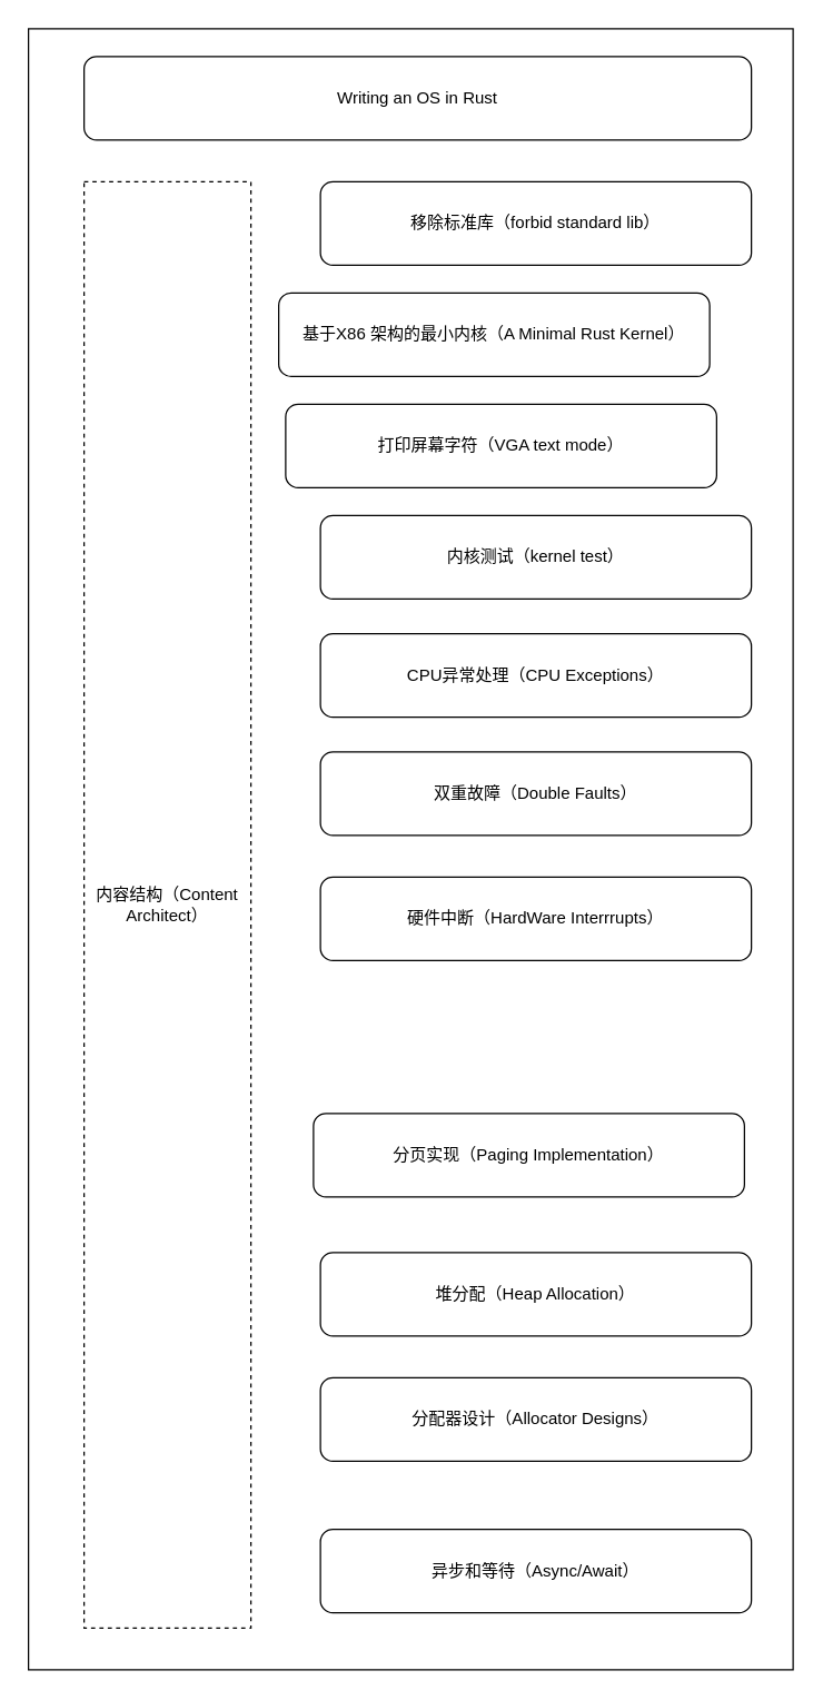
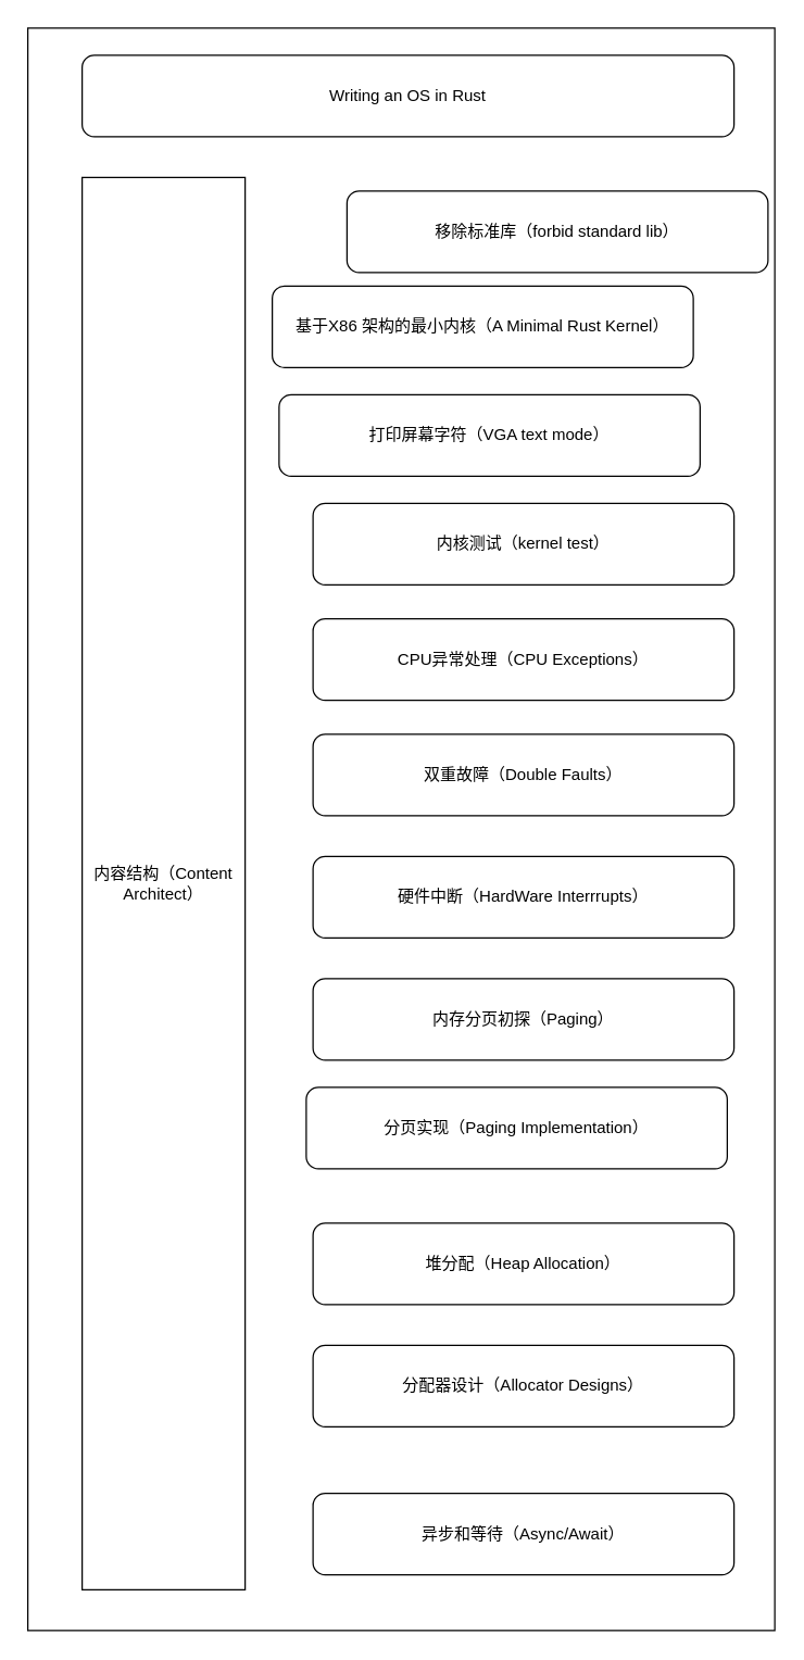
  <mxCell id="0" />
  <mxCell id="1" parent="0" />
  <mxCell id="2" value="" style="rounded=0;whiteSpace=wrap;html=1;" vertex="1" parent="1"><mxGeometry x="20" y="20" width="550" height="1180" as="geometry" /></mxCell>
  <mxCell id="3" value="Writing an OS in Rust" style="rounded=1;whiteSpace=wrap;html=1;" vertex="1" parent="1"><mxGeometry x="60" y="40" width="480" height="60" as="geometry" /></mxCell>
- <mxCell id="4" value="移除标准库（forbid standard lib）" style="rounded=1;whiteSpace=wrap;html=1;" vertex="1" parent="1"><mxGeometry x="230" y="130" width="310" height="60" as="geometry" /></mxCell>
- <mxCell id="5" value="内容结构（Content Architect）" style="rounded=0;whiteSpace=wrap;html=1;dashed=1;" vertex="1" parent="1"><mxGeometry x="60" y="130" width="120" height="1040" as="geometry" /></mxCell>
+ <mxCell id="4" value="移除标准库（forbid standard lib）" style="rounded=1;whiteSpace=wrap;html=1;" vertex="1" parent="1"><mxGeometry x="255" y="140" width="310" height="60" as="geometry" /></mxCell>
+ <mxCell id="5" value="内容结构（Content Architect）" style="rounded=0;whiteSpace=wrap;html=1;" vertex="1" parent="1"><mxGeometry x="60" y="130" width="120" height="1040" as="geometry" /></mxCell>
  <mxCell id="6" value="基于X86 架构的最小内核（A Minimal Rust Kernel）" style="rounded=1;whiteSpace=wrap;html=1;" vertex="1" parent="1"><mxGeometry x="200" y="210" width="310" height="60" as="geometry" /></mxCell>
  <mxCell id="7" value="打印屏幕字符（VGA text mode）" style="rounded=1;whiteSpace=wrap;html=1;" vertex="1" parent="1"><mxGeometry x="205" y="290" width="310" height="60" as="geometry" /></mxCell>
  <mxCell id="8" value="内核测试（kernel test）" style="rounded=1;whiteSpace=wrap;html=1;" vertex="1" parent="1"><mxGeometry x="230" y="370" width="310" height="60" as="geometry" /></mxCell>
  <mxCell id="9" value="CPU异常处理（CPU Exceptions）" style="rounded=1;whiteSpace=wrap;html=1;" vertex="1" parent="1"><mxGeometry x="230" y="455" width="310" height="60" as="geometry" /></mxCell>
  <mxCell id="10" value="双重故障（Double Faults）" style="rounded=1;whiteSpace=wrap;html=1;" vertex="1" parent="1"><mxGeometry x="230" y="540" width="310" height="60" as="geometry" /></mxCell>
  <mxCell id="11" value="硬件中断（HardWare Interrrupts）" style="rounded=1;whiteSpace=wrap;html=1;" vertex="1" parent="1"><mxGeometry x="230" y="630" width="310" height="60" as="geometry" /></mxCell>
+ <mxCell id="12" value="内存分页初探（Paging）" style="rounded=1;whiteSpace=wrap;html=1;" vertex="1" parent="1"><mxGeometry x="230" y="720" width="310" height="60" as="geometry" /></mxCell>
  <mxCell id="13" value="分页实现（Paging Implementation）" style="rounded=1;whiteSpace=wrap;html=1;" vertex="1" parent="1"><mxGeometry x="225" y="800" width="310" height="60" as="geometry" /></mxCell>
  <mxCell id="14" value="堆分配（Heap Allocation）" style="rounded=1;whiteSpace=wrap;html=1;" vertex="1" parent="1"><mxGeometry x="230" y="900" width="310" height="60" as="geometry" /></mxCell>
  <mxCell id="15" value="分配器设计（Allocator Designs）" style="rounded=1;whiteSpace=wrap;html=1;" vertex="1" parent="1"><mxGeometry x="230" y="990" width="310" height="60" as="geometry" /></mxCell>
  <mxCell id="16" value="异步和等待（Async/Await）" style="rounded=1;whiteSpace=wrap;html=1;" vertex="1" parent="1"><mxGeometry x="230" y="1099" width="310" height="60" as="geometry" /></mxCell>
